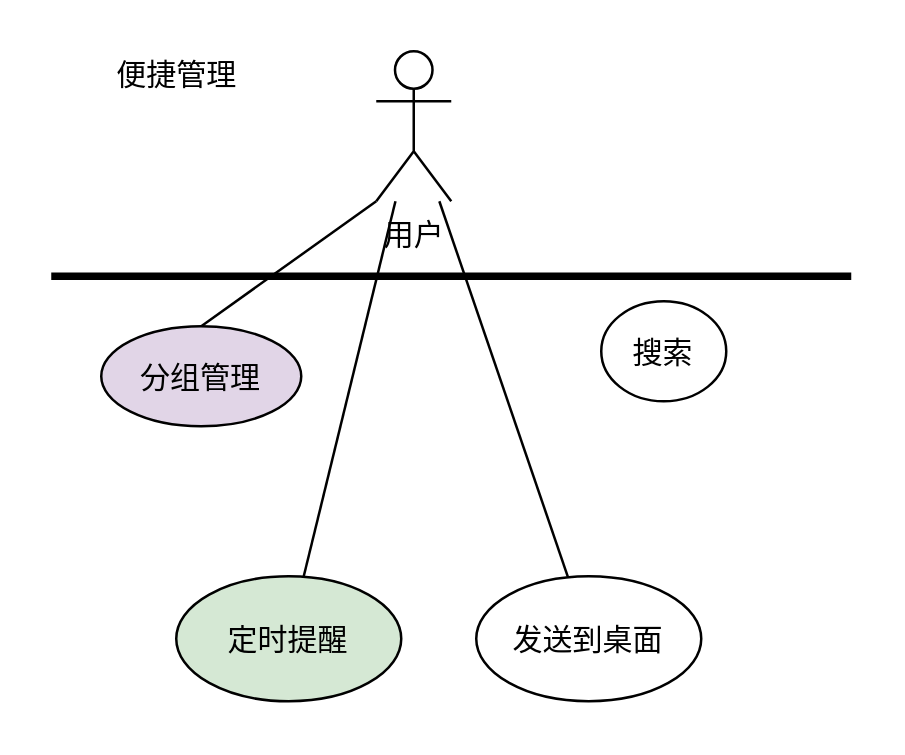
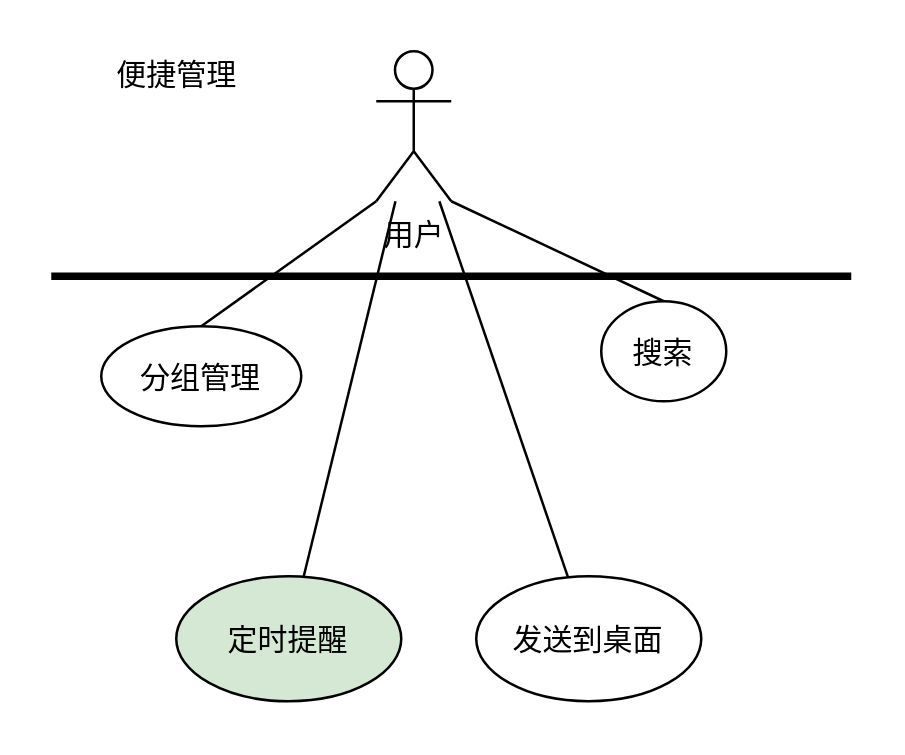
  <mxCell id="0" />
  <mxCell id="1" parent="0" />
  <mxCell id="2" value="用户" style="shape=umlActor;verticalLabelPosition=bottom;verticalAlign=top;html=1;" vertex="1" parent="1"><mxGeometry x="150" y="20" width="30" height="60" as="geometry" /></mxCell>
- <mxCell id="3" value="分组管理" style="ellipse;fillColor=#e1d5e7;" vertex="1" parent="1"><mxGeometry x="40" y="130" width="80" height="40" as="geometry" /></mxCell>
+ <mxCell id="3" value="分组管理" style="ellipse;" vertex="1" parent="1"><mxGeometry x="40" y="130" width="80" height="40" as="geometry" /></mxCell>
  <mxCell id="4" value="搜索" style="ellipse;" vertex="1" parent="1"><mxGeometry x="240" y="120" width="50" height="40" as="geometry" /></mxCell>
  <mxCell id="5" value="定时提醒" style="ellipse;fillColor=#d5e8d4;" vertex="1" parent="1"><mxGeometry x="70" y="230" width="90" height="50" as="geometry" /></mxCell>
  <mxCell id="6" value="" style="endArrow=none;html=1;exitX=0.5;exitY=0;exitDx=0;exitDy=0;entryX=0;entryY=1;entryDx=0;entryDy=0;entryPerimeter=0;" edge="1" parent="1" source="3" target="2"><mxGeometry width="50" height="50" relative="1" as="geometry"><mxPoint x="50" y="160" as="sourcePoint" /><mxPoint x="160" y="70" as="targetPoint" /></mxGeometry></mxCell>
+ <mxCell id="7" value="" style="endArrow=none;html=1;entryX=1;entryY=1;entryDx=0;entryDy=0;entryPerimeter=0;exitX=0.5;exitY=0;exitDx=0;exitDy=0;" edge="1" parent="1" source="4" target="2"><mxGeometry width="50" height="50" relative="1" as="geometry"><mxPoint x="105" y="140" as="sourcePoint" /><mxPoint x="160" y="90" as="targetPoint" /></mxGeometry></mxCell>
  <mxCell id="8" value="便捷管理" style="text;html=1;align=center;verticalAlign=middle;resizable=0;points=[];autosize=1;strokeColor=none;fillColor=none;" vertex="1" parent="1"><mxGeometry x="40" y="20" width="60" height="20" as="geometry" /></mxCell>
  <mxCell id="9" value="" style="endArrow=none;startArrow=none;endFill=0;startFill=0;endSize=8;html=1;verticalAlign=bottom;labelBackgroundColor=none;strokeWidth=3;" edge="1" parent="1"><mxGeometry width="160" relative="1" as="geometry"><mxPoint x="20" y="110" as="sourcePoint" /><mxPoint x="340" y="110" as="targetPoint" /></mxGeometry></mxCell>
  <mxCell id="10" value="发送到桌面" style="ellipse;" vertex="1" parent="1"><mxGeometry x="190" y="230" width="90" height="50" as="geometry" /></mxCell>
  <mxCell id="11" value="" style="endArrow=none;html=1;" edge="1" parent="1" source="10" target="2"><mxGeometry width="50" height="50" relative="1" as="geometry"><mxPoint x="290" y="130" as="sourcePoint" /><mxPoint x="190" y="90" as="targetPoint" /></mxGeometry></mxCell>
  <mxCell id="12" value="" style="endArrow=none;html=1;" edge="1" parent="1" source="5" target="2"><mxGeometry width="50" height="50" relative="1" as="geometry"><mxPoint x="300" y="140" as="sourcePoint" /><mxPoint x="165" y="130" as="targetPoint" /></mxGeometry></mxCell>
